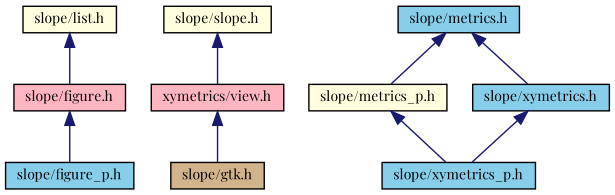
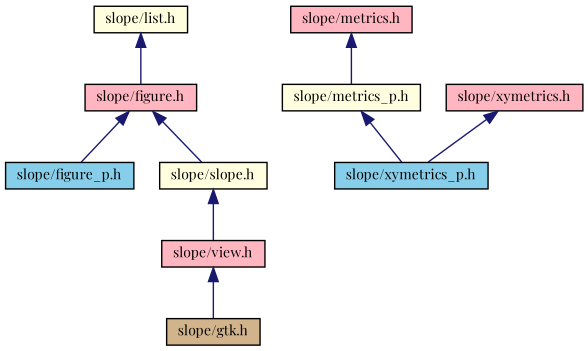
  digraph {
    fontname="Playfair Display"
    node [color=black fillcolor=lightpink fontname="Playfair Display" fontsize=10 shape=record style=filled]
    edge [color=midnightblue dir=back fontname="Playfair Display" fontsize=10 labelfontname=Helvetica labelfontsize=10 style=solid]
    n1 [fillcolor=lightyellow fontcolor=black height=0.2 label="slope/list.h" width=0.4]
    n2 [height=0.2 label="slope/figure.h" width=0.4]
    n3 [fillcolor=skyblue height=0.2 label="slope/figure_p.h" width=0.4]
    n4 [fillcolor=lightyellow height=0.2 label="slope/slope.h" width=0.4]
-   n5 [fillcolor=skyblue height=0.2 label="slope/metrics.h" width=0.4]
+   n5 [height=0.2 label="slope/metrics.h" width=0.4]
    n6 [fillcolor=lightyellow height=0.2 label="slope/metrics_p.h" width=0.4]
-   n7 [fillcolor=skyblue height=0.2 label="slope/xymetrics.h" width=0.4]
-   n8 [height=0.2 label="xymetrics/view.h" width=0.4]
+   n7 [height=0.2 label="slope/xymetrics.h" width=0.4]
+   n8 [height=0.2 label="slope/view.h" width=0.4]
    n9 [fillcolor=tan height=0.2 label="slope/gtk.h" width=0.4]
    n10 [fillcolor=skyblue height=0.2 label="slope/xymetrics_p.h" width=0.4]
    n1 -> n2
    n2 -> n3
+   n2 -> n4
    n4 -> n8
    n5 -> n6
-   n5 -> n7
    n6 -> n10
    n7 -> n10
    n8 -> n9
  }
